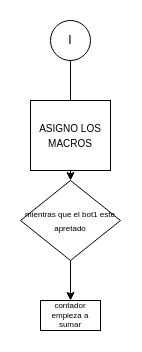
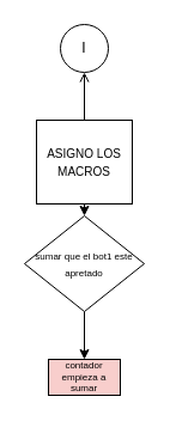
  <mxCell id="0" />
  <mxCell id="1" parent="0" />
  <mxCell id="2" value="I" style="ellipse;whiteSpace=wrap;html=1;aspect=fixed;" vertex="1" parent="1"><mxGeometry x="50" y="20" width="40" height="40" as="geometry" /></mxCell>
  <mxCell id="3" value="&lt;font size=&quot;1&quot;&gt;ASIGNO LOS MACROS&lt;/font&gt;" style="rounded=0;whiteSpace=wrap;html=1;" vertex="1" parent="1"><mxGeometry x="30" y="100" width="80" height="70" as="geometry" /></mxCell>
  <mxCell id="4" value="" style="endArrow=classic;html=1;rounded=0;fontSize=11;exitX=0.5;exitY=1;exitDx=0;exitDy=0;" edge="1" parent="1" source="3"><mxGeometry width="50" height="50" relative="1" as="geometry"><mxPoint x="50" y="170" as="sourcePoint" /><mxPoint x="70" y="180" as="targetPoint" /></mxGeometry></mxCell>
- <mxCell id="5" value="" style="endArrow=none;html=1;rounded=0;fontSize=11;entryX=0.5;entryY=1;entryDx=0;entryDy=0;exitX=0.5;exitY=0;exitDx=0;exitDy=0;" edge="1" parent="1" source="3" target="2"><mxGeometry width="50" height="50" relative="1" as="geometry"><mxPoint x="50" y="190" as="sourcePoint" /><mxPoint x="100" y="140" as="targetPoint" /></mxGeometry></mxCell>
- <mxCell id="6" value="&lt;font style=&quot;font-size: 8px;&quot;&gt;mientras que el bot1 este apretado&lt;/font&gt;" style="rhombus;whiteSpace=wrap;html=1;fontSize=11;" vertex="1" parent="1"><mxGeometry x="20" y="180" width="100" height="80" as="geometry" /></mxCell>
+ <mxCell id="5" value="" style="endArrow=open;html=1;rounded=0;fontSize=11;entryX=0.5;entryY=1;entryDx=0;entryDy=0;exitX=0.5;exitY=0;exitDx=0;exitDy=0;" edge="1" parent="1" source="3" target="2"><mxGeometry width="50" height="50" relative="1" as="geometry"><mxPoint x="50" y="190" as="sourcePoint" /><mxPoint x="100" y="140" as="targetPoint" /></mxGeometry></mxCell>
+ <mxCell id="6" value="&lt;font style=&quot;font-size: 8px;&quot;&gt;sumar que el bot1 este apretado&lt;/font&gt;" style="rhombus;whiteSpace=wrap;html=1;fontSize=11;" vertex="1" parent="1"><mxGeometry x="20" y="180" width="100" height="80" as="geometry" /></mxCell>
  <mxCell id="7" value="" style="endArrow=classic;html=1;rounded=0;fontSize=8;exitX=0.5;exitY=1;exitDx=0;exitDy=0;" edge="1" parent="1" source="6"><mxGeometry width="50" height="50" relative="1" as="geometry"><mxPoint x="50" y="250" as="sourcePoint" /><mxPoint x="70" y="300" as="targetPoint" /></mxGeometry></mxCell>
- <mxCell id="8" value="contador empieza a sumar" style="rounded=0;whiteSpace=wrap;html=1;fontSize=8;" vertex="1" parent="1"><mxGeometry x="40" y="300" width="60" height="30" as="geometry" /></mxCell>
+ <mxCell id="8" value="contador empieza a sumar" style="rounded=0;whiteSpace=wrap;html=1;fontSize=8;fillColor=#f8cecc;" vertex="1" parent="1"><mxGeometry x="40" y="300" width="60" height="30" as="geometry" /></mxCell>
